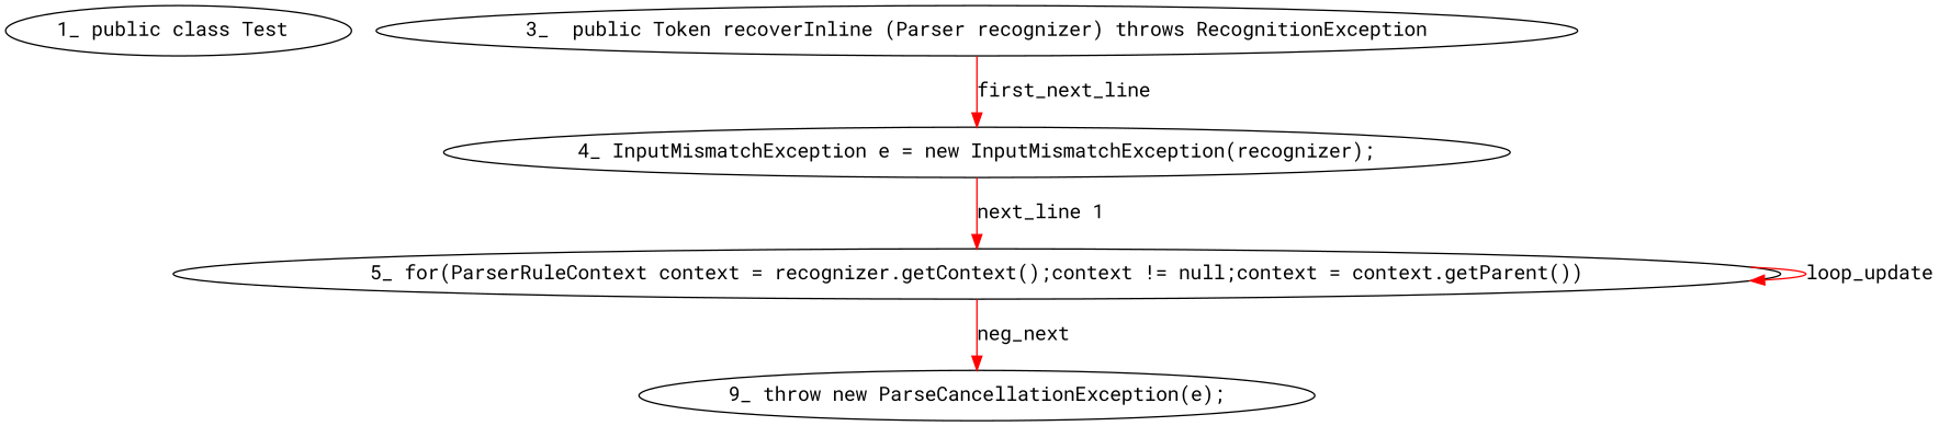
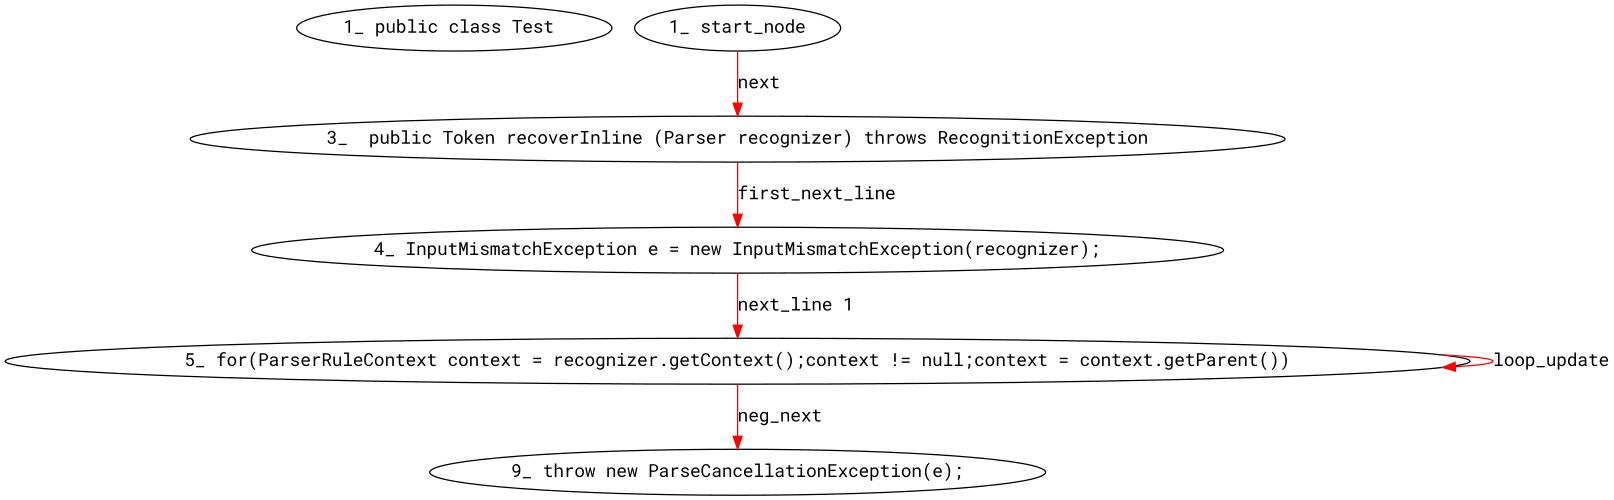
  digraph {
    fontname="Roboto Mono"
    node [fontname="Roboto Mono" type_label=expression_statement]
    edge [color=red edge_type=CFG_edge fontname="Roboto Mono"]
    n1 [label="1_\ public\ class\ Test\ " type_label=class_declaration]
    n2 [label="3_\ \ public\ Token\ recoverInline\ \(Parser\ recognizer\)\ throws\ RecognitionException" type_label=method_declaration]
    n3 [label="4_\ InputMismatchException\ e\ =\ new\ InputMismatchException\(recognizer\);"]
    n4 [label="5_\ for\(ParserRuleContext\ context\ =\ recognizer\.getContext\(\);context\ !=\ null;context\ =\ context\.getParent\(\)\)" type_label=for]
    n5 [label="9_\ throw\ new\ ParseCancellationException\(e\);"]
+   n6 [label="1_\ start_node" type_label=start]
    n2 -> n3 [controlflow_type=first_next_line label=first_next_line]
    n3 -> n4 [controlflow_type="next_line 1" label="next_line 1"]
    n4 -> n4 [controlflow_type=loop_update label=loop_update]
    n4 -> n5 [controlflow_type=neg_next label=neg_next]
+   n6 -> n2 [controlflow_type=next label=next]
  }
